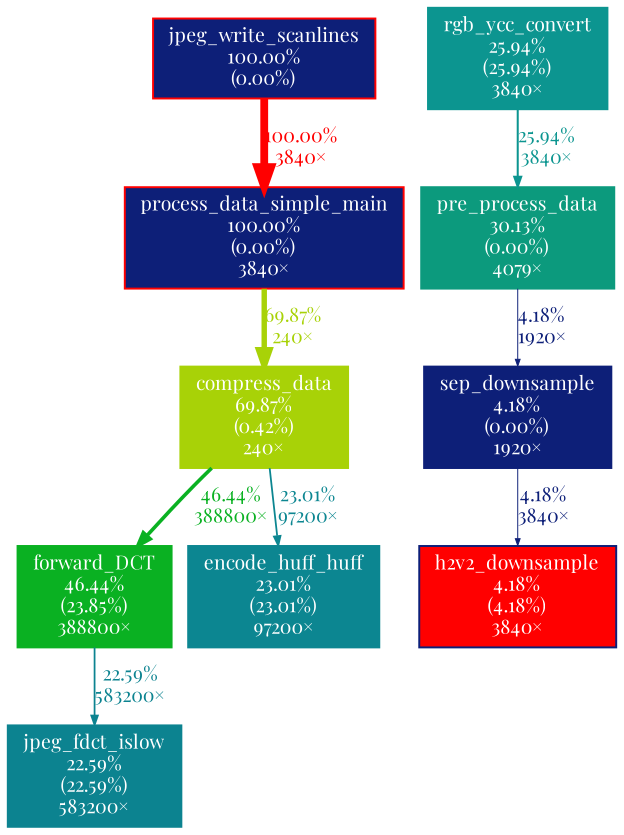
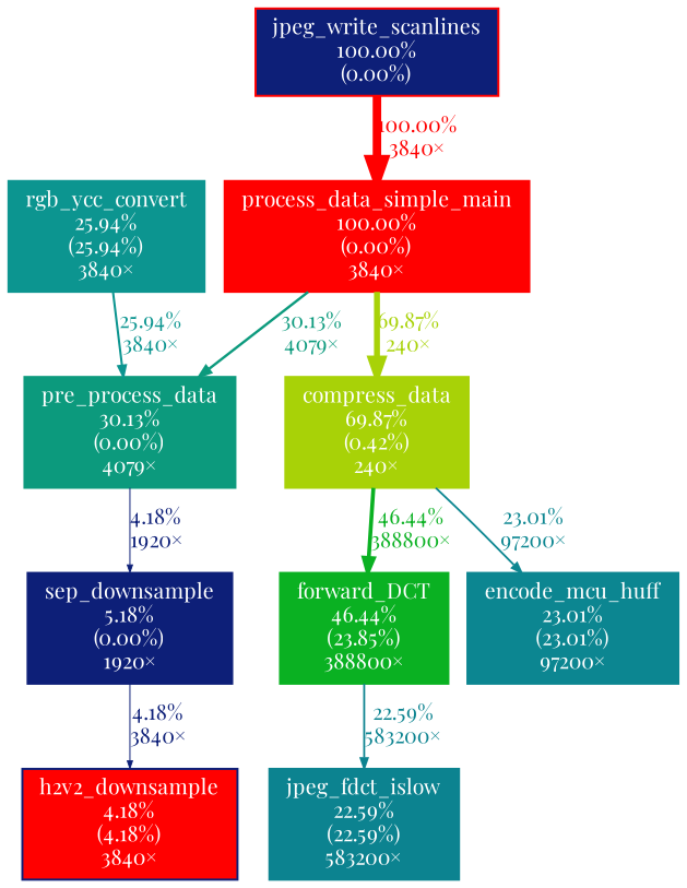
  digraph {
    fontname="Playfair Display"
    nodesep=0.125
    ranksep=0.25
    node [color="#ff0000" fontcolor="#ffffff" fontname="Playfair Display" fontsize=10.00 shape=box style=filled]
    edge [arrowsize=0.48 color="#0d1f78" fontcolor="#0d1f78" fontname="Playfair Display" fontsize=10.00 labeldistance=0.50 penwidth=0.50]
-   n1 [height=0 label="process_data_simple_main\n100.00%\n(0.00%)\n3840×" width=0 fillcolor="#0d1f78"]
+   n1 [height=0 label="process_data_simple_main\n100.00%\n(0.00%)\n3840×" width=0]
    n2 [color="#a8d207" height=0 label="compress_data\n69.87%\n(0.42%)\n240×" width=0]
    n3 [color="#0c9a7d" height=0 label="pre_process_data\n30.13%\n(0.00%)\n4079×" width=0]
    n4 [color="#0ab122" height=0 label="forward_DCT\n46.44%\n(23.85%)\n388800×" width=0]
-   n5 [color="#0c8691" height=0 label="encode_huff_huff\n23.01%\n(23.01%)\n97200×" width=0]
-   n6 [color="#0d1f78" height=0 label="sep_downsample\n4.18%\n(0.00%)\n1920×" width=0]
+   n5 [color="#0c8691" height=0 label="encode_mcu_huff\n23.01%\n(23.01%)\n97200×" width=0]
+   n6 [color="#0d1f78" height=0 label="sep_downsample\n5.18%\n(0.00%)\n1920×" width=0]
    n7 [color="#0c8390" height=0 label="jpeg_fdct_islow\n22.59%\n(22.59%)\n583200×" width=0]
    n8 [color="#0c9590" height=0 label="rgb_ycc_convert\n25.94%\n(25.94%)\n3840×" width=0]
    n9 [color="#0d1f78" fillcolor="#ff0000" height=0 label="h2v2_downsample\n4.18%\n(4.18%)\n3840×" width=0]
    n10 [fillcolor="#0d1f78" height=0 label="jpeg_write_scanlines\n100.00%\n(0.00%)" width=0]
    n1 -> n2 [arrowsize=0.84 color="#a8d207" fontcolor="#a8d207" label="69.87%\n240×" labeldistance=2.79 penwidth=2.79]
+   n1 -> n3 [arrowsize=0.55 color="#0c9a7d" fontcolor="#0c9a7d" label="30.13%\n4079×" labeldistance=1.21 penwidth=1.21]
    n2 -> n4 [arrowsize=0.68 color="#0ab122" fontcolor="#0ab122" label="46.44%\n388800×" labeldistance=1.86 penwidth=1.86]
    n2 -> n5 [color="#0c8691" fontcolor="#0c8691" label="23.01%\n97200×" labeldistance=0.92 penwidth=0.92]
    n3 -> n6 [arrowsize=0.35 label="4.18%\n1920×"]
    n4 -> n7 [color="#0c8390" fontcolor="#0c8390" label="22.59%\n583200×" labeldistance=0.90 penwidth=0.90]
    n6 -> n9 [arrowsize=0.35 label="4.18%\n3840×"]
    n8 -> n3 [arrowsize=0.51 color="#0c9590" fontcolor="#0c9590" label="25.94%\n3840×" labeldistance=1.04 penwidth=1.04]
    n10 -> n1 [arrowsize=1.00 color="#ff0000" fontcolor="#ff0000" label="100.00%\n3840×" labeldistance=4.00 penwidth=4.00]
  }
